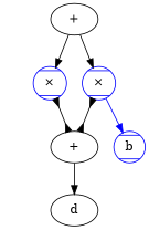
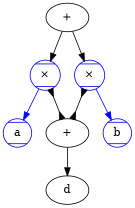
  strict digraph {
    node [color=blue shape=Mcircle]
    n1 [label="&times;"]
    n2 [label="+" color="" shape=""]
+   n3 [label=a]
    n4 [label=d color="" shape=""]
    n5 [label="&times;"]
    n6 [label=b]
    n7 [label="+" color="" shape=""]
    n1 -> n2 [arrowhead=inv arrowtail=inv dir=both]
+   n1 -> n3 [color=blue]
    n2 -> n4
    n5 -> n2 [arrowhead=inv arrowtail=inv dir=both]
    n5 -> n6 [color=blue]
    n7 -> n1
    n7 -> n5
  }
